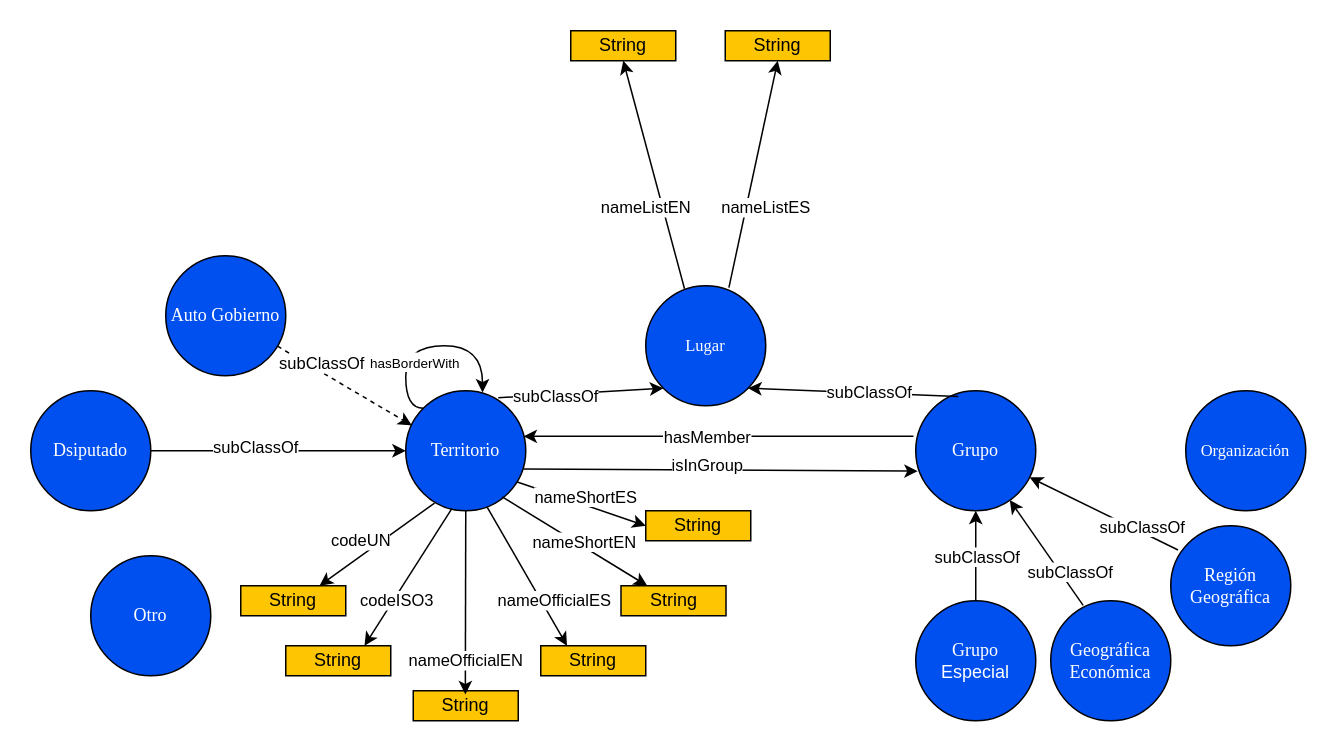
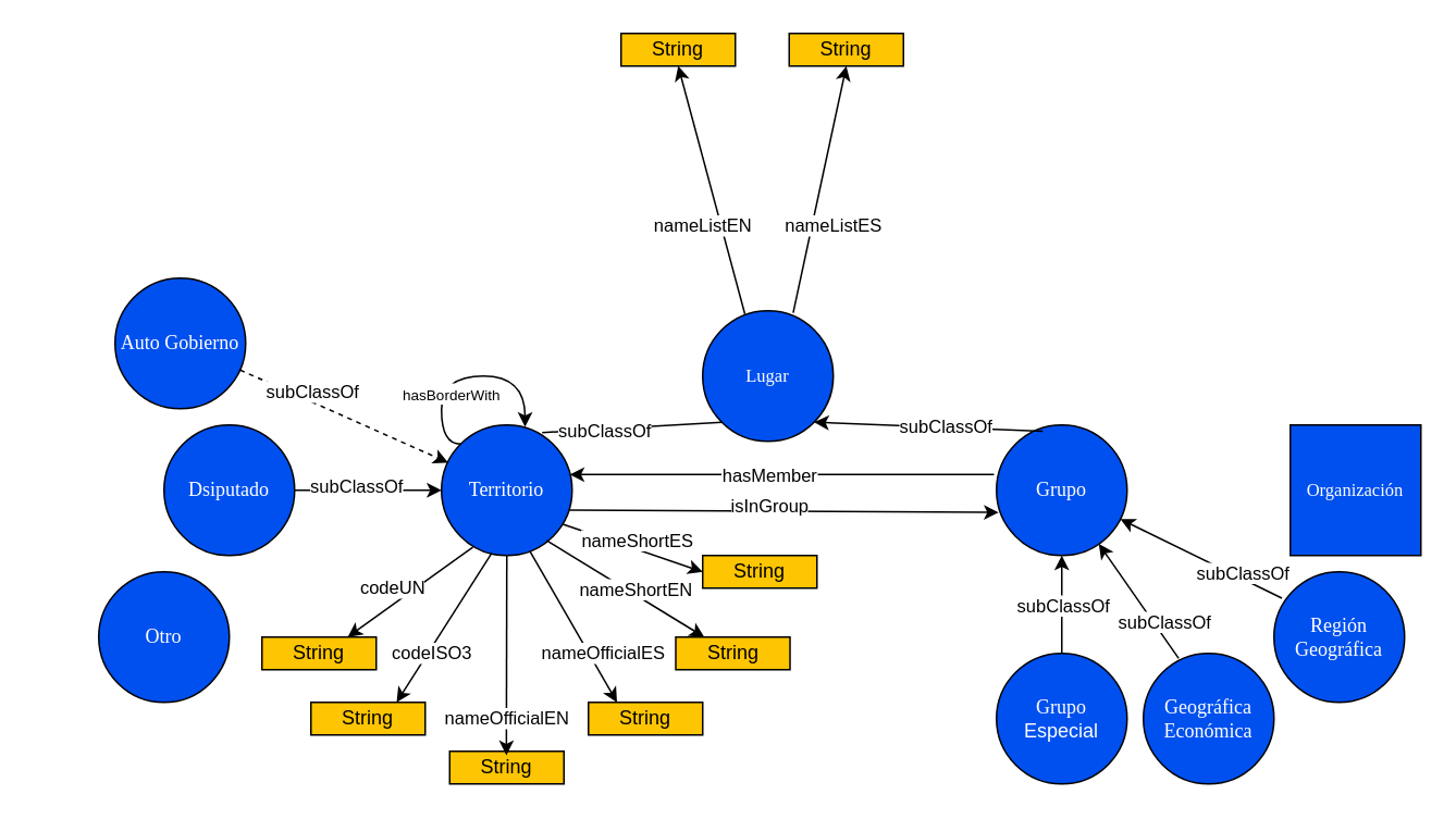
  <mxCell id="0" />
  <mxCell id="1" parent="0" />
  <mxCell id="2" value="&lt;font style=&quot;font-size: 11px;&quot; face=&quot;Verdana&quot;&gt;Lugar&lt;/font&gt;" style="ellipse;whiteSpace=wrap;html=1;aspect=fixed;fillColor=#0050ef;strokeColor=#000000;fontColor=#ffffff;" vertex="1" parent="1"><mxGeometry x="430" y="190" width="80" height="80" as="geometry" /></mxCell>
  <mxCell id="3" value="&lt;font face=&quot;Verdana&quot;&gt;Grupo&lt;/font&gt;" style="ellipse;whiteSpace=wrap;html=1;aspect=fixed;fillColor=#0050ef;strokeColor=#000000;fontColor=#ffffff;" vertex="1" parent="1"><mxGeometry x="610" y="260" width="80" height="80" as="geometry" /></mxCell>
  <mxCell id="4" style="rounded=0;orthogonalLoop=1;jettySize=auto;html=1;entryX=0.017;entryY=0.67;entryDx=0;entryDy=0;exitX=0.982;exitY=0.653;exitDx=0;exitDy=0;exitPerimeter=0;entryPerimeter=0;" edge="1" parent="1" source="6" target="3"><mxGeometry relative="1" as="geometry"><mxPoint x="430" y="300" as="sourcePoint" /><mxPoint x="530" y="310" as="targetPoint" /></mxGeometry></mxCell>
  <mxCell id="5" value="isInGroup" style="edgeLabel;html=1;align=center;verticalAlign=middle;resizable=0;points=[];" vertex="1" connectable="0" parent="4"><mxGeometry x="-0.212" y="-1" relative="1" as="geometry"><mxPoint x="18" y="-4" as="offset" /></mxGeometry></mxCell>
  <mxCell id="6" value="&lt;font face=&quot;Verdana&quot;&gt;Territorio&lt;/font&gt;" style="ellipse;whiteSpace=wrap;html=1;aspect=fixed;fillColor=#0050ef;strokeColor=#000000;fontColor=#ffffff;" vertex="1" parent="1"><mxGeometry x="270" y="260" width="80" height="80" as="geometry" /></mxCell>
  <mxCell id="7" value="&lt;font face=&quot;Verdana&quot;&gt;Región Geográfica&lt;br&gt;&lt;/font&gt;" style="ellipse;whiteSpace=wrap;html=1;aspect=fixed;fillColor=#0050ef;strokeColor=#000000;fontColor=#ffffff;" vertex="1" parent="1"><mxGeometry x="780" y="350" width="80" height="80" as="geometry" /></mxCell>
  <mxCell id="8" value="&lt;font face=&quot;Verdana&quot;&gt;Geográfica Económica&lt;br&gt;&lt;/font&gt;" style="ellipse;whiteSpace=wrap;html=1;aspect=fixed;fillColor=#0050ef;strokeColor=#000000;fontColor=#ffffff;" vertex="1" parent="1"><mxGeometry x="700" y="400" width="80" height="80" as="geometry" /></mxCell>
- <mxCell id="9" value="&lt;div style=&quot;font-size: 11px;&quot;&gt;&lt;font style=&quot;font-size: 11px;&quot; face=&quot;Verdana&quot;&gt;Organización&lt;/font&gt;&lt;/div&gt;" style="ellipse;whiteSpace=wrap;html=1;aspect=fixed;fillColor=#0050ef;strokeColor=#000000;fontColor=#ffffff;" vertex="1" parent="1"><mxGeometry x="790" y="260" width="80" height="80" as="geometry" /></mxCell>
+ <mxCell id="9" value="&lt;div style=&quot;font-size: 11px;&quot;&gt;&lt;font style=&quot;font-size: 11px;&quot; face=&quot;Verdana&quot;&gt;Organización&lt;/font&gt;&lt;/div&gt;" style="whiteSpace=wrap;html=1;aspect=fixed;fillColor=#0050ef;strokeColor=#000000;fontColor=#ffffff;rounded=0;" vertex="1" parent="1"><mxGeometry x="790" y="260" width="80" height="80" as="geometry" /></mxCell>
  <mxCell id="10" style="rounded=0;orthogonalLoop=1;jettySize=auto;html=1;exitX=0.5;exitY=0;exitDx=0;exitDy=0;entryX=0.5;entryY=1;entryDx=0;entryDy=0;" edge="1" parent="1" source="12" target="3"><mxGeometry relative="1" as="geometry" /></mxCell>
  <mxCell id="11" value="subClassOf" style="edgeLabel;html=1;align=center;verticalAlign=middle;resizable=0;points=[];" vertex="1" connectable="0" parent="10"><mxGeometry x="-0.212" y="-1" relative="1" as="geometry"><mxPoint x="-1" y="-6" as="offset" /></mxGeometry></mxCell>
  <mxCell id="12" value="&lt;font face=&quot;Verdana&quot;&gt;Grupo&lt;/font&gt; Especial" style="ellipse;whiteSpace=wrap;html=1;aspect=fixed;fillColor=#0050ef;strokeColor=#000000;fontColor=#ffffff;" vertex="1" parent="1"><mxGeometry x="610" y="400" width="80" height="80" as="geometry" /></mxCell>
  <mxCell id="13" style="rounded=0;orthogonalLoop=1;jettySize=auto;html=1;exitX=0.27;exitY=0.039;exitDx=0;exitDy=0;exitPerimeter=0;" edge="1" parent="1" source="8" target="3"><mxGeometry relative="1" as="geometry"><mxPoint x="631" y="412" as="sourcePoint" /><mxPoint x="649" y="348" as="targetPoint" /></mxGeometry></mxCell>
  <mxCell id="14" value="subClassOf" style="edgeLabel;html=1;align=center;verticalAlign=middle;resizable=0;points=[];" vertex="1" connectable="0" parent="13"><mxGeometry x="-0.212" y="-1" relative="1" as="geometry"><mxPoint x="10" y="6" as="offset" /></mxGeometry></mxCell>
  <mxCell id="15" style="rounded=0;orthogonalLoop=1;jettySize=auto;html=1;exitX=0.061;exitY=0.202;exitDx=0;exitDy=0;exitPerimeter=0;" edge="1" parent="1" source="7" target="3"><mxGeometry relative="1" as="geometry"><mxPoint x="790" y="290" as="sourcePoint" /><mxPoint x="659" y="358" as="targetPoint" /></mxGeometry></mxCell>
  <mxCell id="16" value="subClassOf" style="edgeLabel;html=1;align=center;verticalAlign=middle;resizable=0;points=[];" vertex="1" connectable="0" parent="15"><mxGeometry x="-0.212" y="-1" relative="1" as="geometry"><mxPoint x="14" y="4" as="offset" /></mxGeometry></mxCell>
  <mxCell id="17" style="rounded=0;orthogonalLoop=1;jettySize=auto;html=1;exitX=-0.019;exitY=0.38;exitDx=0;exitDy=0;entryX=0.981;entryY=0.38;entryDx=0;entryDy=0;entryPerimeter=0;exitPerimeter=0;" edge="1" parent="1" source="3" target="6"><mxGeometry relative="1" as="geometry"><mxPoint x="403" y="240" as="sourcePoint" /><mxPoint x="565" y="242" as="targetPoint" /></mxGeometry></mxCell>
  <mxCell id="18" value="hasMember" style="edgeLabel;html=1;align=center;verticalAlign=middle;resizable=0;points=[];" vertex="1" connectable="0" parent="17"><mxGeometry x="-0.212" y="-1" relative="1" as="geometry"><mxPoint x="-36" y="1" as="offset" /></mxGeometry></mxCell>
- <mxCell id="19" value="&lt;font face=&quot;Verdana&quot;&gt;Otro&lt;/font&gt;" style="ellipse;whiteSpace=wrap;html=1;aspect=fixed;fillColor=#0050ef;strokeColor=#000000;fontColor=#ffffff;" vertex="1" parent="1"><mxGeometry x="60" y="370" width="80" height="80" as="geometry" /></mxCell>
- <mxCell id="20" value="&lt;font face=&quot;Verdana&quot;&gt;Dsiputado&lt;/font&gt;" style="ellipse;whiteSpace=wrap;html=1;aspect=fixed;fillColor=#0050ef;strokeColor=#000000;fontColor=#ffffff;" vertex="1" parent="1"><mxGeometry x="20" y="260" width="80" height="80" as="geometry" /></mxCell>
- <mxCell id="21" value="&lt;font face=&quot;Verdana&quot;&gt;Auto Gobierno&lt;br&gt;&lt;/font&gt;" style="ellipse;whiteSpace=wrap;html=1;aspect=fixed;fillColor=#0050ef;strokeColor=#000000;fontColor=#ffffff;" vertex="1" parent="1"><mxGeometry x="110" y="170" width="80" height="80" as="geometry" /></mxCell>
+ <mxCell id="19" value="&lt;font face=&quot;Verdana&quot;&gt;Otro&lt;/font&gt;" style="ellipse;whiteSpace=wrap;html=1;aspect=fixed;fillColor=#0050ef;strokeColor=#000000;fontColor=#ffffff;" vertex="1" parent="1"><mxGeometry x="60" y="350" width="80" height="80" as="geometry" /></mxCell>
+ <mxCell id="20" value="&lt;font face=&quot;Verdana&quot;&gt;Dsiputado&lt;/font&gt;" style="ellipse;whiteSpace=wrap;html=1;aspect=fixed;fillColor=#0050ef;strokeColor=#000000;fontColor=#ffffff;" vertex="1" parent="1"><mxGeometry x="100" y="260" width="80" height="80" as="geometry" /></mxCell>
+ <mxCell id="21" value="&lt;font face=&quot;Verdana&quot;&gt;Auto Gobierno&lt;br&gt;&lt;/font&gt;" style="ellipse;whiteSpace=wrap;html=1;aspect=fixed;fillColor=#0050ef;strokeColor=#000000;fontColor=#ffffff;" vertex="1" parent="1"><mxGeometry y="170" width="80" height="80" as="geometry" x="70" /></mxCell>
  <mxCell id="22" style="rounded=0;orthogonalLoop=1;jettySize=auto;html=1;exitX=0.354;exitY=0.048;exitDx=0;exitDy=0;entryX=1;entryY=1;entryDx=0;entryDy=0;exitPerimeter=0;" edge="1" parent="1" source="3" target="2"><mxGeometry relative="1" as="geometry"><mxPoint x="582" y="180" as="sourcePoint" /><mxPoint x="500" y="207" as="targetPoint" /></mxGeometry></mxCell>
  <mxCell id="23" value="subClassOf" style="edgeLabel;html=1;align=center;verticalAlign=middle;resizable=0;points=[];" vertex="1" connectable="0" parent="22"><mxGeometry x="-0.212" y="-1" relative="1" as="geometry"><mxPoint x="-5" as="offset" /></mxGeometry></mxCell>
- <mxCell id="24" style="rounded=0;orthogonalLoop=1;jettySize=auto;html=1;exitX=0.771;exitY=0.058;exitDx=0;exitDy=0;entryX=0;entryY=1;entryDx=0;entryDy=0;exitPerimeter=0;" edge="1" parent="1" source="6" target="2"><mxGeometry relative="1" as="geometry"><mxPoint x="382" y="180" as="sourcePoint" /><mxPoint x="300" y="207" as="targetPoint" /></mxGeometry></mxCell>
+ <mxCell id="24" style="rounded=0;orthogonalLoop=1;jettySize=auto;html=1;exitX=0.771;exitY=0.058;exitDx=0;exitDy=0;entryX=0;entryY=1;entryDx=0;entryDy=0;exitPerimeter=0;endArrow=none;" edge="1" parent="1" source="6" target="2"><mxGeometry relative="1" as="geometry"><mxPoint x="382" y="180" as="sourcePoint" /><mxPoint x="300" y="207" as="targetPoint" /></mxGeometry></mxCell>
  <mxCell id="25" value="subClassOf" style="edgeLabel;html=1;align=center;verticalAlign=middle;resizable=0;points=[];" vertex="1" connectable="0" parent="24"><mxGeometry x="-0.212" y="-1" relative="1" as="geometry"><mxPoint x="-5" as="offset" /></mxGeometry></mxCell>
  <mxCell id="26" style="rounded=0;orthogonalLoop=1;jettySize=auto;html=1;" edge="1" parent="1" source="20" target="6"><mxGeometry relative="1" as="geometry"><mxPoint x="342" y="133" as="sourcePoint" /><mxPoint x="260" y="160" as="targetPoint" /></mxGeometry></mxCell>
  <mxCell id="27" value="subClassOf" style="edgeLabel;html=1;align=center;verticalAlign=middle;resizable=0;points=[];" vertex="1" connectable="0" parent="26"><mxGeometry x="-0.212" y="-1" relative="1" as="geometry"><mxPoint x="2" y="-4" as="offset" /></mxGeometry></mxCell>
  <mxCell id="28" style="rounded=0;orthogonalLoop=1;jettySize=auto;html=1;entryX=0.05;entryY=0.288;entryDx=0;entryDy=0;entryPerimeter=0;dashed=1;" edge="1" parent="1" source="21" target="6"><mxGeometry relative="1" as="geometry"><mxPoint x="192" y="140" as="sourcePoint" /><mxPoint x="181.04" y="269.44" as="targetPoint" /></mxGeometry></mxCell>
  <mxCell id="29" value="subClassOf" style="edgeLabel;html=1;align=center;verticalAlign=middle;resizable=0;points=[];" vertex="1" connectable="0" parent="28"><mxGeometry x="-0.212" y="-1" relative="1" as="geometry"><mxPoint x="-6" y="-10" as="offset" /></mxGeometry></mxCell>
  <mxCell id="30" value="String" style="rounded=0;whiteSpace=wrap;html=1;strokeColor=#000000;fillColor=#fdc502;" vertex="1" parent="1"><mxGeometry x="430" y="340" width="70" height="20" as="geometry" /></mxCell>
  <mxCell id="31" value="String" style="rounded=0;whiteSpace=wrap;html=1;strokeColor=#000000;fillColor=#fdc502;" vertex="1" parent="1"><mxGeometry x="190" y="430" width="70" height="20" as="geometry" /></mxCell>
  <mxCell id="32" value="String" style="rounded=0;whiteSpace=wrap;html=1;strokeColor=#000000;fillColor=#fdc502;" vertex="1" parent="1"><mxGeometry x="360" y="430" width="70" height="20" as="geometry" /></mxCell>
  <mxCell id="33" value="String" style="rounded=0;whiteSpace=wrap;html=1;strokeColor=#000000;fillColor=#fdc502;" vertex="1" parent="1"><mxGeometry x="413.5" y="390" width="70" height="20" as="geometry" /></mxCell>
  <mxCell id="34" value="String" style="rounded=0;whiteSpace=wrap;html=1;strokeColor=#000000;fillColor=#fdc502;" vertex="1" parent="1"><mxGeometry x="160" y="390" width="70" height="20" as="geometry" /></mxCell>
  <mxCell id="35" value="String" style="rounded=0;whiteSpace=wrap;html=1;strokeColor=#000000;fillColor=#fdc502;" vertex="1" parent="1"><mxGeometry x="275" y="460" width="70" height="20" as="geometry" /></mxCell>
  <mxCell id="36" value="" style="endArrow=classic;html=1;rounded=0;exitX=0.24;exitY=0.936;exitDx=0;exitDy=0;entryX=0.75;entryY=0;entryDx=0;entryDy=0;exitPerimeter=0;" edge="1" parent="1" source="6" target="34"><mxGeometry width="50" height="50" relative="1" as="geometry"><mxPoint x="310" y="410" as="sourcePoint" /><mxPoint x="360" y="360" as="targetPoint" /></mxGeometry></mxCell>
  <mxCell id="37" value="codeUN" style="edgeLabel;html=1;align=center;verticalAlign=middle;resizable=0;points=[];" vertex="1" connectable="0" parent="36"><mxGeometry x="0.411" y="1" relative="1" as="geometry"><mxPoint x="4" y="-15" as="offset" /></mxGeometry></mxCell>
  <mxCell id="38" value="" style="endArrow=classic;html=1;rounded=0;exitX=0.384;exitY=0.982;exitDx=0;exitDy=0;entryX=0.75;entryY=0;entryDx=0;entryDy=0;exitPerimeter=0;" edge="1" parent="1" source="6" target="31"><mxGeometry width="50" height="50" relative="1" as="geometry"><mxPoint x="320" y="420" as="sourcePoint" /><mxPoint x="370" y="370" as="targetPoint" /></mxGeometry></mxCell>
  <mxCell id="39" value="codeISO3" style="edgeLabel;html=1;align=center;verticalAlign=middle;resizable=0;points=[];" vertex="1" connectable="0" parent="38"><mxGeometry x="0.335" y="-2" relative="1" as="geometry"><mxPoint x="3" y="1" as="offset" /></mxGeometry></mxCell>
  <mxCell id="40" value="" style="endArrow=classic;html=1;rounded=0;exitX=0.5;exitY=1;exitDx=0;exitDy=0;entryX=0.496;entryY=0.123;entryDx=0;entryDy=0;entryPerimeter=0;" edge="1" parent="1" source="6" target="35"><mxGeometry width="50" height="50" relative="1" as="geometry"><mxPoint x="330" y="430" as="sourcePoint" /><mxPoint x="380" y="380" as="targetPoint" /></mxGeometry></mxCell>
  <mxCell id="41" value="nameOfficialEN" style="edgeLabel;html=1;align=center;verticalAlign=middle;resizable=0;points=[];" vertex="1" connectable="0" parent="40"><mxGeometry x="0.537" relative="1" as="geometry"><mxPoint y="6" as="offset" /></mxGeometry></mxCell>
  <mxCell id="42" value="" style="endArrow=classic;html=1;rounded=0;entryX=0.25;entryY=0;entryDx=0;entryDy=0;exitX=0.679;exitY=0.971;exitDx=0;exitDy=0;exitPerimeter=0;" edge="1" parent="1" source="6" target="32"><mxGeometry width="50" height="50" relative="1" as="geometry"><mxPoint x="320" y="330" as="sourcePoint" /><mxPoint x="310" y="485" as="targetPoint" /></mxGeometry></mxCell>
  <mxCell id="43" value="nameOfficialES" style="edgeLabel;html=1;align=center;verticalAlign=middle;resizable=0;points=[];" vertex="1" connectable="0" parent="42"><mxGeometry x="0.409" relative="1" as="geometry"><mxPoint x="7" y="-3" as="offset" /></mxGeometry></mxCell>
  <mxCell id="44" value="" style="endArrow=classic;html=1;rounded=0;entryX=0.25;entryY=0;entryDx=0;entryDy=0;exitX=0.804;exitY=0.885;exitDx=0;exitDy=0;exitPerimeter=0;" edge="1" parent="1" source="6" target="33"><mxGeometry width="50" height="50" relative="1" as="geometry"><mxPoint x="322" y="338" as="sourcePoint" /><mxPoint x="256" y="452" as="targetPoint" /></mxGeometry></mxCell>
  <mxCell id="45" value="nameShortEN" style="edgeLabel;html=1;align=center;verticalAlign=middle;resizable=0;points=[];" vertex="1" connectable="0" parent="44"><mxGeometry x="-0.137" y="-1" relative="1" as="geometry"><mxPoint x="13" y="3" as="offset" /></mxGeometry></mxCell>
  <mxCell id="46" value="" style="endArrow=classic;html=1;rounded=0;exitX=0.929;exitY=0.76;exitDx=0;exitDy=0;entryX=0;entryY=0.5;entryDx=0;entryDy=0;exitPerimeter=0;" edge="1" parent="1" source="6" target="30"><mxGeometry width="50" height="50" relative="1" as="geometry"><mxPoint x="420" y="335" as="sourcePoint" /><mxPoint x="344" y="400" as="targetPoint" /></mxGeometry></mxCell>
  <mxCell id="47" value="nameShortES" style="edgeLabel;html=1;align=center;verticalAlign=middle;resizable=0;points=[];" vertex="1" connectable="0" parent="46"><mxGeometry x="-0.421" y="1" relative="1" as="geometry"><mxPoint x="20" y="2" as="offset" /></mxGeometry></mxCell>
  <mxCell id="48" value="String" style="rounded=0;whiteSpace=wrap;html=1;strokeColor=#000000;fillColor=#fdc502;" vertex="1" parent="1"><mxGeometry x="380" y="20" width="70" height="20" as="geometry" /></mxCell>
  <mxCell id="49" value="String" style="rounded=0;whiteSpace=wrap;html=1;strokeColor=#000000;fillColor=#fdc502;" vertex="1" parent="1"><mxGeometry x="483" y="20" width="70" height="20" as="geometry" /></mxCell>
  <mxCell id="50" value="" style="endArrow=classic;html=1;rounded=0;exitX=0.693;exitY=0.015;exitDx=0;exitDy=0;entryX=0.5;entryY=1;entryDx=0;entryDy=0;exitPerimeter=0;" edge="1" parent="1" source="2" target="49"><mxGeometry width="50" height="50" relative="1" as="geometry"><mxPoint x="540" y="90" as="sourcePoint" /><mxPoint x="626" y="119" as="targetPoint" /></mxGeometry></mxCell>
  <mxCell id="51" value="nameListES" style="edgeLabel;html=1;align=center;verticalAlign=middle;resizable=0;points=[];" vertex="1" connectable="0" parent="50"><mxGeometry x="-0.421" y="1" relative="1" as="geometry"><mxPoint x="16" y="-9" as="offset" /></mxGeometry></mxCell>
  <mxCell id="52" value="" style="endArrow=classic;html=1;rounded=0;exitX=0.323;exitY=0.025;exitDx=0;exitDy=0;entryX=0.5;entryY=1;entryDx=0;entryDy=0;exitPerimeter=0;" edge="1" parent="1" source="2" target="48"><mxGeometry width="50" height="50" relative="1" as="geometry"><mxPoint x="508" y="102" as="sourcePoint" /><mxPoint x="565" y="30" as="targetPoint" /></mxGeometry></mxCell>
  <mxCell id="53" value="nameListEN" style="edgeLabel;html=1;align=center;verticalAlign=middle;resizable=0;points=[];" vertex="1" connectable="0" parent="52"><mxGeometry x="-0.421" y="1" relative="1" as="geometry"><mxPoint x="-13" y="-10" as="offset" /></mxGeometry></mxCell>
  <mxCell id="54" value="" style="endArrow=classic;html=1;rounded=0;exitX=0;exitY=0;exitDx=0;exitDy=0;entryX=0.64;entryY=0.015;entryDx=0;entryDy=0;entryPerimeter=0;edgeStyle=orthogonalEdgeStyle;curved=1;" edge="1" parent="1" source="6" target="6"><mxGeometry width="50" height="50" relative="1" as="geometry"><mxPoint x="279.993" y="270.779" as="sourcePoint" /><mxPoint x="321.42" y="260" as="targetPoint" /><Array as="points"><mxPoint x="270" y="272" /><mxPoint x="270" y="230" /><mxPoint x="321" y="230" /></Array></mxGeometry></mxCell>
  <mxCell id="55" value="&lt;font style=&quot;font-size: 9px;&quot;&gt;hasBorderWith&lt;/font&gt;" style="edgeLabel;html=1;align=center;verticalAlign=middle;resizable=0;points=[];" vertex="1" connectable="0" parent="54"><mxGeometry x="0.131" y="-2" relative="1" as="geometry"><mxPoint x="-18" y="8" as="offset" /></mxGeometry></mxCell>
